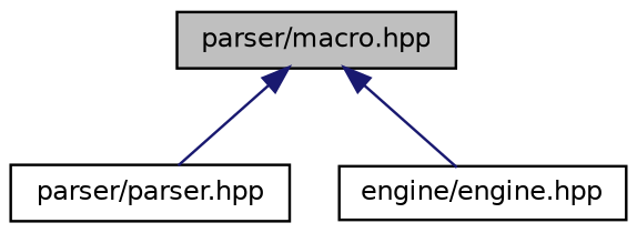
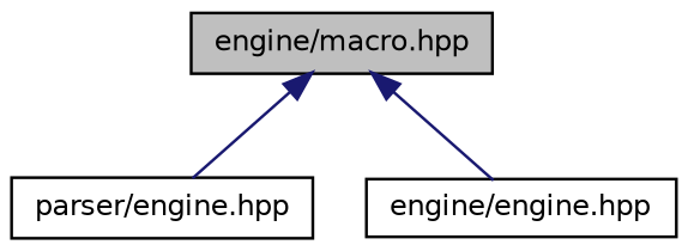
  digraph {
    node [color=black fillcolor=white fontname=Helvetica fontsize=10 shape=record style=filled]
    edge [color=midnightblue dir=back fontname=Helvetica fontsize=10 labelfontname=Helvetica labelfontsize=10 style=solid]
-   n1 [fillcolor=grey75 fontcolor=black height=0.2 label="parser/macro.hpp" width=0.4]
-   n2 [height=0.2 label="parser/parser.hpp" width=0.4]
+   n1 [fillcolor=grey75 fontcolor=black height=0.2 label="engine/macro.hpp" width=0.4]
+   n2 [height=0.2 label="parser/engine.hpp" width=0.4]
    n3 [height=0.2 label="engine/engine.hpp" width=0.4]
    n1 -> n2
    n1 -> n3
  }
